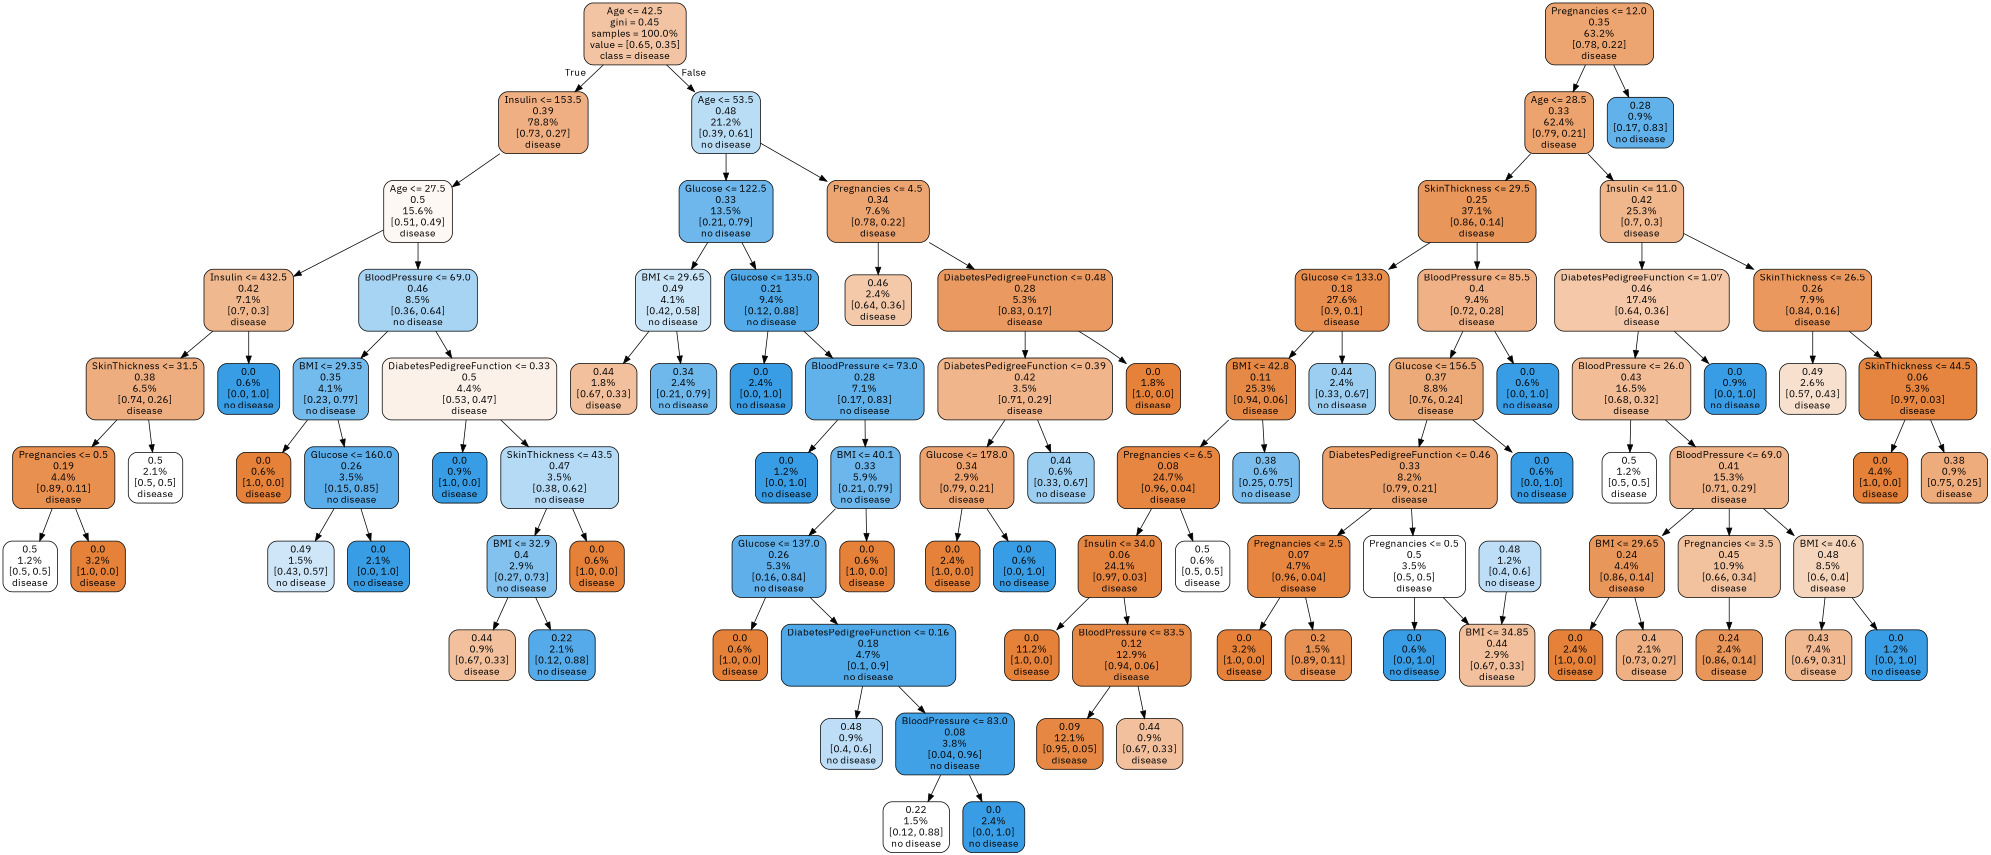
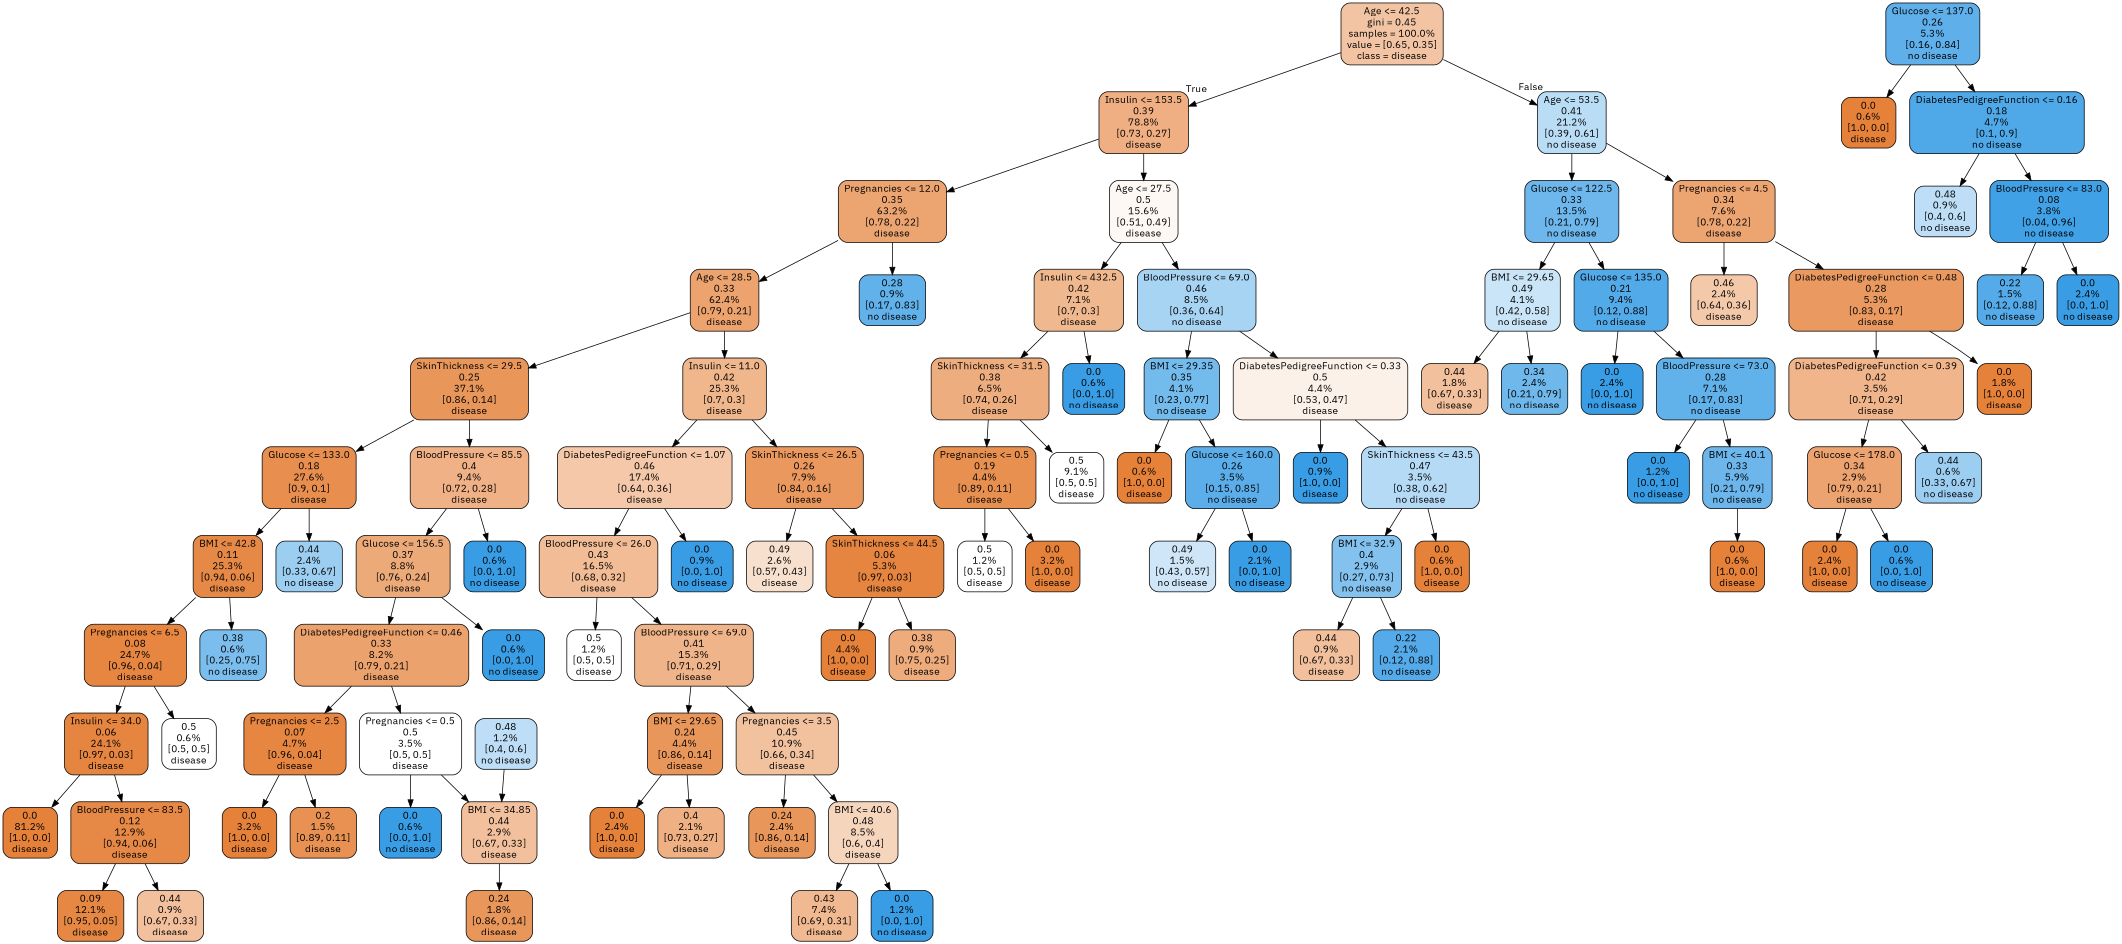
  digraph {
    fontname="IBM Plex Sans"
    node [color=black fillcolor="#399de5" fontname="IBM Plex Sans" shape=box style="filled, rounded"]
    edge [fontname="IBM Plex Sans"]
    n1 [fillcolor="#f3c4a3" label="Age <= 42.5\ngini = 0.45\nsamples = 100.0%\nvalue = [0.65, 0.35]\nclass = disease"]
    n2 [fillcolor="#efaf82" label="Insulin <= 153.5\n0.39\n78.8%\n[0.73, 0.27]\ndisease"]
-   n3 [fillcolor="#baddf6" label="Age <= 53.5\n0.48\n21.2%\n[0.39, 0.61]\nno disease"]
+   n3 [fillcolor="#baddf6" label="Age <= 53.5\n0.41\n21.2%\n[0.39, 0.61]\nno disease"]
    n4 [fillcolor="#eca571" label="Pregnancies <= 12.0\n0.35\n63.2%\n[0.78, 0.22]\ndisease"]
    n5 [fillcolor="#fef8f4" label="Age <= 27.5\n0.5\n15.6%\n[0.51, 0.49]\ndisease"]
    n6 [fillcolor="#6db7ec" label="Glucose <= 122.5\n0.33\n13.5%\n[0.21, 0.79]\nno disease"]
    n7 [fillcolor="#eca471" label="Pregnancies <= 4.5\n0.34\n7.6%\n[0.78, 0.22]\ndisease"]
    n8 [fillcolor="#eca36e" label="Age <= 28.5\n0.33\n62.4%\n[0.79, 0.21]\ndisease"]
    n9 [fillcolor="#61b1ea" label="0.28\n0.9%\n[0.17, 0.83]\nno disease"]
    n10 [fillcolor="#f0b88f" label="Insulin <= 432.5\n0.42\n7.1%\n[0.7, 0.3]\ndisease"]
    n11 [fillcolor="#a8d4f4" label="BloodPressure <= 69.0\n0.46\n8.5%\n[0.36, 0.64]\nno disease"]
    n12 [fillcolor="#e9965a" label="SkinThickness <= 29.5\n0.25\n37.1%\n[0.86, 0.14]\ndisease"]
    n13 [fillcolor="#f0b68c" label="Insulin <= 11.0\n0.42\n25.3%\n[0.7, 0.3]\ndisease"]
    n14 [fillcolor="#e88f4f" label="Glucose <= 133.0\n0.18\n27.6%\n[0.9, 0.1]\ndisease"]
    n15 [fillcolor="#efb185" label="BloodPressure <= 85.5\n0.4\n9.4%\n[0.72, 0.28]\ndisease"]
    n16 [fillcolor="#f4c8a8" label="DiabetesPedigreeFunction <= 1.07\n0.46\n17.4%\n[0.64, 0.36]\ndisease"]
    n17 [fillcolor="#ea985d" label="SkinThickness <= 26.5\n0.26\n7.9%\n[0.84, 0.16]\ndisease"]
    n18 [fillcolor="#e78946" label="BMI <= 42.8\n0.11\n25.3%\n[0.94, 0.06]\ndisease"]
    n19 [fillcolor="#9ccef2" label="0.44\n2.4%\n[0.33, 0.67]\nno disease"]
    n20 [fillcolor="#edaa79" label="Glucose <= 156.5\n0.37\n8.8%\n[0.76, 0.24]\ndisease"]
    n21 [label="0.0\n0.6%\n[0.0, 1.0]\nno disease"]
    n22 [fillcolor="#e68641" label="Pregnancies <= 6.5\n0.08\n24.7%\n[0.96, 0.04]\ndisease"]
    n23 [fillcolor="#7bbeee" label="0.38\n0.6%\n[0.25, 0.75]\nno disease"]
    n24 [fillcolor="#e68540" label="Insulin <= 34.0\n0.06\n24.1%\n[0.97, 0.03]\ndisease"]
    n25 [fillcolor="#ffffff" label="0.5\n0.6%\n[0.5, 0.5]\ndisease"]
-   n26 [fillcolor="#e58139" label="0.0\n11.2%\n[1.0, 0.0]\ndisease"]
+   n26 [fillcolor="#e58139" label="0.0\n81.2%\n[1.0, 0.0]\ndisease"]
    n27 [fillcolor="#e78946" label="BloodPressure <= 83.5\n0.12\n12.9%\n[0.94, 0.06]\ndisease"]
    n28 [fillcolor="#e68843" label="0.09\n12.1%\n[0.95, 0.05]\ndisease"]
    n29 [fillcolor="#f2c09c" label="0.44\n0.9%\n[0.67, 0.33]\ndisease"]
    n30 [fillcolor="#eca26d" label="DiabetesPedigreeFunction <= 0.46\n0.33\n8.2%\n[0.79, 0.21]\ndisease"]
    n31 [label="0.0\n0.6%\n[0.0, 1.0]\nno disease"]
    n32 [fillcolor="#e68641" label="Pregnancies <= 2.5\n0.07\n4.7%\n[0.96, 0.04]\ndisease"]
    n33 [fillcolor="#ffffff" label="Pregnancies <= 0.5\n0.5\n3.5%\n[0.5, 0.5]\ndisease"]
    n34 [fillcolor="#e58139" label="0.0\n3.2%\n[1.0, 0.0]\ndisease"]
    n35 [fillcolor="#e89152" label="0.2\n1.5%\n[0.89, 0.11]\ndisease"]
    n36 [label="0.0\n0.6%\n[0.0, 1.0]\nno disease"]
    n37 [fillcolor="#f2c09c" label="BMI <= 34.85\n0.44\n2.9%\n[0.67, 0.33]\ndisease"]
+   n38 [fillcolor="#e9965a" label="0.24\n1.8%\n[0.86, 0.14]\ndisease"]
    n39 [fillcolor="#bddef6" label="0.48\n1.2%\n[0.4, 0.6]\nno disease"]
    n40 [fillcolor="#f1bc96" label="BloodPressure <= 26.0\n0.43\n16.5%\n[0.68, 0.32]\ndisease"]
    n41 [label="0.0\n0.9%\n[0.0, 1.0]\nno disease"]
    n42 [fillcolor="#f8e0ce" label="0.49\n2.6%\n[0.57, 0.43]\ndisease"]
    n43 [fillcolor="#e68540" label="SkinThickness <= 44.5\n0.06\n5.3%\n[0.97, 0.03]\ndisease"]
    n44 [fillcolor="#ffffff" label="0.5\n1.2%\n[0.5, 0.5]\ndisease"]
    n45 [fillcolor="#efb489" label="BloodPressure <= 69.0\n0.41\n15.3%\n[0.71, 0.29]\ndisease"]
    n46 [fillcolor="#e9965a" label="BMI <= 29.65\n0.24\n4.4%\n[0.86, 0.14]\ndisease"]
    n47 [fillcolor="#f2c29f" label="Pregnancies <= 3.5\n0.45\n10.9%\n[0.66, 0.34]\ndisease"]
    n48 [fillcolor="#e58139" label="0.0\n2.4%\n[1.0, 0.0]\ndisease"]
    n49 [fillcolor="#efb083" label="0.4\n2.1%\n[0.73, 0.27]\ndisease"]
    n50 [fillcolor="#e9965a" label="0.24\n2.4%\n[0.86, 0.14]\ndisease"]
    n51 [fillcolor="#f6d5bd" label="BMI <= 40.6\n0.48\n8.5%\n[0.6, 0.4]\ndisease"]
    n52 [fillcolor="#f1b991" label="0.43\n7.4%\n[0.69, 0.31]\ndisease"]
    n53 [label="0.0\n1.2%\n[0.0, 1.0]\nno disease"]
    n54 [fillcolor="#e58139" label="0.0\n4.4%\n[1.0, 0.0]\ndisease"]
    n55 [fillcolor="#eeab7b" label="0.38\n0.9%\n[0.75, 0.25]\ndisease"]
    n56 [fillcolor="#eead7e" label="SkinThickness <= 31.5\n0.38\n6.5%\n[0.74, 0.26]\ndisease"]
    n57 [label="0.0\n0.6%\n[0.0, 1.0]\nno disease"]
    n58 [fillcolor="#73baed" label="BMI <= 29.35\n0.35\n4.1%\n[0.23, 0.77]\nno disease"]
    n59 [fillcolor="#fcf1e9" label="DiabetesPedigreeFunction <= 0.33\n0.5\n4.4%\n[0.53, 0.47]\ndisease"]
    n60 [fillcolor="#e89050" label="Pregnancies <= 0.5\n0.19\n4.4%\n[0.89, 0.11]\ndisease"]
-   n61 [fillcolor="#ffffff" label="0.5\n2.1%\n[0.5, 0.5]\ndisease"]
+   n61 [fillcolor="#ffffff" label="0.5\n9.1%\n[0.5, 0.5]\ndisease"]
    n62 [fillcolor="#ffffff" label="0.5\n1.2%\n[0.5, 0.5]\ndisease"]
    n63 [fillcolor="#e58139" label="0.0\n3.2%\n[1.0, 0.0]\ndisease"]
    n64 [fillcolor="#e58139" label="0.0\n0.6%\n[1.0, 0.0]\ndisease"]
    n65 [fillcolor="#5caeea" label="Glucose <= 160.0\n0.26\n3.5%\n[0.15, 0.85]\nno disease"]
    n66 [label="0.0\n0.9%\n[1.0, 0.0]\ndisease"]
    n67 [fillcolor="#b5daf5" label="SkinThickness <= 43.5\n0.47\n3.5%\n[0.38, 0.62]\nno disease"]
    n68 [fillcolor="#cee6f8" label="0.49\n1.5%\n[0.43, 0.57]\nno disease"]
    n69 [label="0.0\n2.1%\n[0.0, 1.0]\nno disease"]
    n70 [fillcolor="#83c2ef" label="BMI <= 32.9\n0.4\n2.9%\n[0.27, 0.73]\nno disease"]
    n71 [fillcolor="#e58139" label="0.0\n0.6%\n[1.0, 0.0]\ndisease"]
    n72 [fillcolor="#f2c09c" label="0.44\n0.9%\n[0.67, 0.33]\ndisease"]
    n73 [fillcolor="#55abe9" label="0.22\n2.1%\n[0.12, 0.88]\nno disease"]
    n74 [fillcolor="#cae5f8" label="BMI <= 29.65\n0.49\n4.1%\n[0.42, 0.58]\nno disease"]
    n75 [fillcolor="#53aae8" label="Glucose <= 135.0\n0.21\n9.4%\n[0.12, 0.88]\nno disease"]
    n76 [fillcolor="#f4c9aa" label="0.46\n2.4%\n[0.64, 0.36]\ndisease"]
    n77 [fillcolor="#ea9a61" label="DiabetesPedigreeFunction <= 0.48\n0.28\n5.3%\n[0.83, 0.17]\ndisease"]
    n78 [fillcolor="#f2c09c" label="0.44\n1.8%\n[0.67, 0.33]\ndisease"]
    n79 [fillcolor="#6fb8ec" label="0.34\n2.4%\n[0.21, 0.79]\nno disease"]
    n80 [label="0.0\n2.4%\n[0.0, 1.0]\nno disease"]
    n81 [fillcolor="#61b1ea" label="BloodPressure <= 73.0\n0.28\n7.1%\n[0.17, 0.83]\nno disease"]
    n82 [label="0.0\n1.2%\n[0.0, 1.0]\nno disease"]
    n83 [fillcolor="#6cb6ec" label="BMI <= 40.1\n0.33\n5.9%\n[0.21, 0.79]\nno disease"]
    n84 [fillcolor="#5eafea" label="Glucose <= 137.0\n0.26\n5.3%\n[0.16, 0.84]\nno disease"]
    n85 [fillcolor="#e58139" label="0.0\n0.6%\n[1.0, 0.0]\ndisease"]
    n86 [fillcolor="#e58139" label="0.0\n0.6%\n[1.0, 0.0]\ndisease"]
    n87 [fillcolor="#4fa8e8" label="DiabetesPedigreeFunction <= 0.16\n0.18\n4.7%\n[0.1, 0.9]\nno disease"]
    n88 [fillcolor="#bddef6" label="0.48\n0.9%\n[0.4, 0.6]\nno disease"]
    n89 [fillcolor="#41a1e6" label="BloodPressure <= 83.0\n0.08\n3.8%\n[0.04, 0.96]\nno disease"]
-   n90 [fillcolor="#ffffff" label="0.22\n1.5%\n[0.12, 0.88]\nno disease"]
+   n90 [fillcolor="#55abe9" label="0.22\n1.5%\n[0.12, 0.88]\nno disease"]
    n91 [label="0.0\n2.4%\n[0.0, 1.0]\nno disease"]
    n92 [fillcolor="#f0b58b" label="DiabetesPedigreeFunction <= 0.39\n0.42\n3.5%\n[0.71, 0.29]\ndisease"]
    n93 [fillcolor="#e58139" label="0.0\n1.8%\n[1.0, 0.0]\ndisease"]
    n94 [fillcolor="#eca36f" label="Glucose <= 178.0\n0.34\n2.9%\n[0.79, 0.21]\ndisease"]
    n95 [fillcolor="#9ccef2" label="0.44\n0.6%\n[0.33, 0.67]\nno disease"]
    n96 [fillcolor="#e58139" label="0.0\n2.4%\n[1.0, 0.0]\ndisease"]
    n97 [label="0.0\n0.6%\n[0.0, 1.0]\nno disease"]
    n1 -> n2 [headlabel=True labelangle=45 labeldistance=2.5]
    n1 -> n3 [headlabel=False labelangle=-45 labeldistance=2.5]
+   n2 -> n4
    n2 -> n5
    n3 -> n6
    n3 -> n7
    n4 -> n8
    n4 -> n9
    n5 -> n10
    n5 -> n11
    n6 -> n74
    n6 -> n75
    n7 -> n76
    n7 -> n77
    n8 -> n12
    n8 -> n13
    n10 -> n56
    n10 -> n57
    n11 -> n58
    n11 -> n59
    n12 -> n14
    n12 -> n15
    n13 -> n16
    n13 -> n17
    n14 -> n18
    n14 -> n19
    n15 -> n20
    n15 -> n21
    n16 -> n40
    n16 -> n41
    n17 -> n42
    n17 -> n43
    n18 -> n22
    n18 -> n23
    n20 -> n30
    n20 -> n31
    n22 -> n24
    n22 -> n25
    n24 -> n26
    n24 -> n27
    n27 -> n28
    n27 -> n29
    n30 -> n32
    n30 -> n33
    n32 -> n34
    n32 -> n35
    n33 -> n36
    n33 -> n37
+   n37 -> n38
    n39 -> n37
    n40 -> n44
    n40 -> n45
    n43 -> n54
    n43 -> n55
    n45 -> n46
    n45 -> n47
    n46 -> n48
    n46 -> n49
    n47 -> n50
-   n45 -> n51
+   n47 -> n51
    n51 -> n52
    n51 -> n53
    n56 -> n60
    n56 -> n61
    n58 -> n64
    n58 -> n65
    n59 -> n66
    n59 -> n67
    n60 -> n62
    n60 -> n63
    n65 -> n68
    n65 -> n69
    n67 -> n70
    n67 -> n71
    n70 -> n72
    n70 -> n73
    n74 -> n78
    n74 -> n79
    n75 -> n80
    n75 -> n81
    n77 -> n92
    n77 -> n93
    n81 -> n82
    n81 -> n83
-   n83 -> n84
    n83 -> n85
    n84 -> n86
    n84 -> n87
    n87 -> n88
    n87 -> n89
    n89 -> n90
    n89 -> n91
    n92 -> n94
    n92 -> n95
    n94 -> n96
    n94 -> n97
  }
